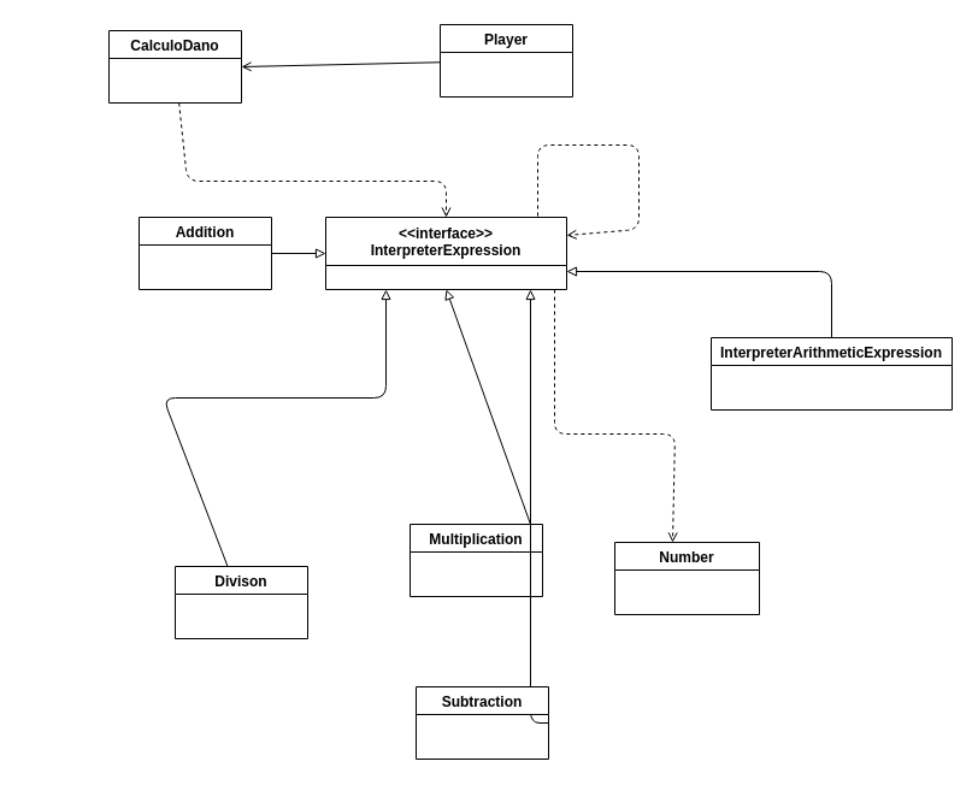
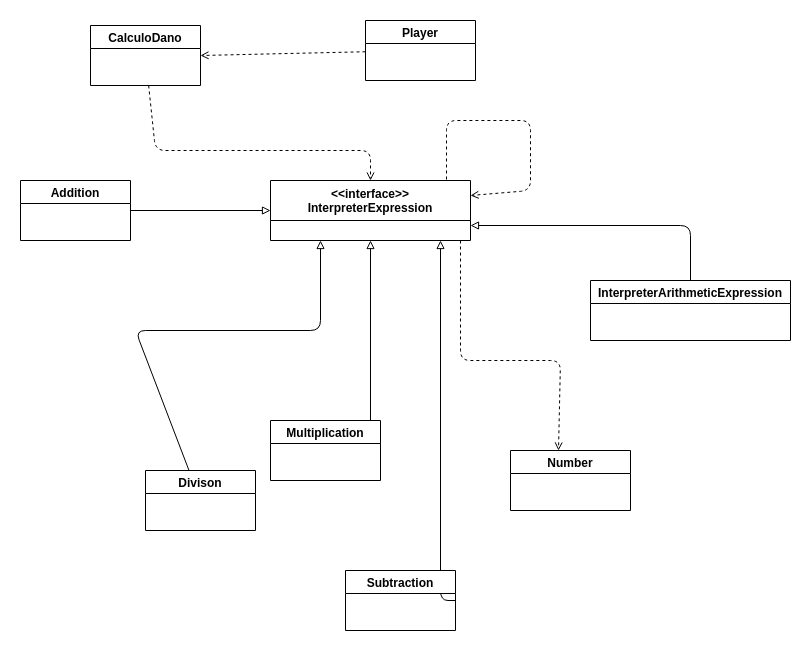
  <mxCell id="0" />
  <mxCell id="1" parent="0" />
  <mxCell id="2" style="edgeStyle=none;html=1;exitX=0.88;exitY=-0.017;exitDx=0;exitDy=0;exitPerimeter=0;entryX=1;entryY=0.25;entryDx=0;entryDy=0;dashed=1;endArrow=open;endFill=0;" edge="1" parent="1" source="4" target="4"><mxGeometry relative="1" as="geometry"><mxPoint x="530" y="260" as="targetPoint" /><mxPoint x="410" y="150" as="sourcePoint" /><Array as="points"><mxPoint x="446" y="120" /><mxPoint x="530" y="120" /><mxPoint x="530" y="190" /></Array></mxGeometry></mxCell>
  <mxCell id="3" style="edgeStyle=none;html=1;endArrow=open;endFill=0;entryX=0.4;entryY=0;entryDx=0;entryDy=0;entryPerimeter=0;dashed=1;" edge="1" parent="1" target="7"><mxGeometry relative="1" as="geometry"><mxPoint x="660" y="360" as="targetPoint" /><mxPoint x="460" y="240" as="sourcePoint" /><Array as="points"><mxPoint x="460" y="360" /><mxPoint x="560" y="360" /></Array></mxGeometry></mxCell>
  <mxCell id="4" value="&lt;&lt;interface&gt;&gt;&#10;InterpreterExpression" style="swimlane;startSize=40;" vertex="1" parent="1"><mxGeometry x="270" y="180" width="200" height="60" as="geometry" /></mxCell>
  <mxCell id="5" style="edgeStyle=none;html=1;endArrow=block;endFill=0;entryX=1;entryY=0.75;entryDx=0;entryDy=0;" edge="1" parent="1" source="6" target="4"><mxGeometry relative="1" as="geometry"><mxPoint x="690" y="130" as="targetPoint" /><Array as="points"><mxPoint x="690" y="225" /></Array></mxGeometry></mxCell>
  <mxCell id="6" value="InterpreterArithmeticExpression" style="swimlane;startSize=23;" vertex="1" parent="1"><mxGeometry x="590" y="280" width="200" height="60" as="geometry" /></mxCell>
  <mxCell id="7" value="Number" style="swimlane;" vertex="1" parent="1"><mxGeometry x="510" y="450" width="120" height="60" as="geometry" /></mxCell>
  <mxCell id="8" style="edgeStyle=none;html=1;entryX=0.5;entryY=1;entryDx=0;entryDy=0;endArrow=block;endFill=0;exitX=0.909;exitY=0;exitDx=0;exitDy=0;exitPerimeter=0;" edge="1" parent="1" source="9" target="4"><mxGeometry relative="1" as="geometry"><mxPoint x="370" y="410" as="sourcePoint" /></mxGeometry></mxCell>
- <mxCell id="9" value="Multiplication" style="swimlane;" vertex="1" parent="1"><mxGeometry x="340" y="435" width="110" height="60" as="geometry" /></mxCell>
+ <mxCell id="9" value="Multiplication" style="swimlane;" vertex="1" parent="1"><mxGeometry x="270" y="420" width="110" height="60" as="geometry" /></mxCell>
  <mxCell id="10" style="edgeStyle=none;html=1;endArrow=block;endFill=0;exitX=1;exitY=0.5;exitDx=0;exitDy=0;" edge="1" parent="1" source="11"><mxGeometry relative="1" as="geometry"><mxPoint x="440" y="240" as="targetPoint" /><Array as="points"><mxPoint x="440" y="600" /></Array></mxGeometry></mxCell>
  <mxCell id="11" value="Subtraction" style="swimlane;startSize=23;" vertex="1" parent="1"><mxGeometry x="345" y="570" width="110" height="60" as="geometry" /></mxCell>
  <mxCell id="12" style="edgeStyle=none;html=1;endArrow=block;endFill=0;entryX=0.25;entryY=1;entryDx=0;entryDy=0;" edge="1" parent="1" source="13" target="4"><mxGeometry relative="1" as="geometry"><mxPoint x="500" y="330" as="targetPoint" /><Array as="points"><mxPoint x="135" y="330" /><mxPoint x="320" y="330" /></Array></mxGeometry></mxCell>
  <mxCell id="13" value="Divison" style="swimlane;startSize=23;" vertex="1" parent="1"><mxGeometry x="145" y="470" width="110" height="60" as="geometry" /></mxCell>
  <mxCell id="14" style="edgeStyle=none;html=1;entryX=0;entryY=0.5;entryDx=0;entryDy=0;endArrow=block;endFill=0;" edge="1" parent="1" source="15" target="4"><mxGeometry relative="1" as="geometry" /></mxCell>
- <mxCell id="15" value="Addition" style="swimlane;startSize=23;" vertex="1" parent="1"><mxGeometry x="115" y="180" width="110" height="60" as="geometry" /></mxCell>
+ <mxCell id="15" value="Addition" style="swimlane;startSize=23;" vertex="1" parent="1"><mxGeometry x="20" y="180" width="110" height="60" as="geometry" /></mxCell>
  <mxCell id="16" style="edgeStyle=none;html=1;dashed=1;endArrow=open;endFill=0;entryX=0.5;entryY=0;entryDx=0;entryDy=0;" edge="1" parent="1" source="17" target="4"><mxGeometry relative="1" as="geometry"><mxPoint x="580" y="150" as="targetPoint" /><Array as="points"><mxPoint x="155" y="150" /><mxPoint x="370" y="150" /></Array></mxGeometry></mxCell>
  <mxCell id="17" value="CalculoDano" style="swimlane;startSize=23;" vertex="1" parent="1"><mxGeometry x="90" y="25" width="110" height="60" as="geometry" /></mxCell>
- <mxCell id="18" style="edgeStyle=none;html=1;entryX=1;entryY=0.5;entryDx=0;entryDy=0;endArrow=open;endFill=0;dashed=0;" edge="1" parent="1" source="19" target="17"><mxGeometry relative="1" as="geometry" /></mxCell>
+ <mxCell id="18" style="edgeStyle=none;html=1;entryX=1;entryY=0.5;entryDx=0;entryDy=0;endArrow=open;endFill=0;dashed=1;" edge="1" parent="1" source="19" target="17"><mxGeometry relative="1" as="geometry" /></mxCell>
  <mxCell id="19" value="Player" style="swimlane;startSize=23;" vertex="1" parent="1"><mxGeometry x="365" y="20" width="110" height="60" as="geometry" /></mxCell>
